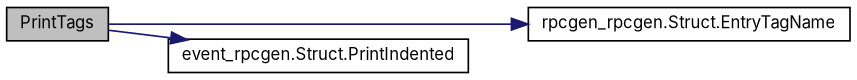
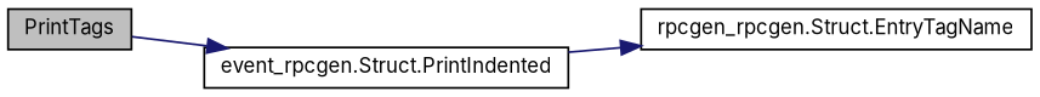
  digraph {
    fontname=Inter
    rankdir=LR
    node [color=black fillcolor=white fontname=Inter fontsize=10 shape=record style=filled]
    edge [color=midnightblue fontname=Inter fontsize=10 labelfontname=Helvetica labelfontsize=10 style=solid]
    n1 [fillcolor=grey75 fontcolor=black height=0.2 label=PrintTags width=0.4]
    n2 [height=0.2 label="rpcgen_rpcgen.Struct.EntryTagName" width=0.4]
    n3 [height=0.2 label="event_rpcgen.Struct.PrintIndented" width=0.4]
-   n1 -> n2
+   n3 -> n2
    n1 -> n3
  }
